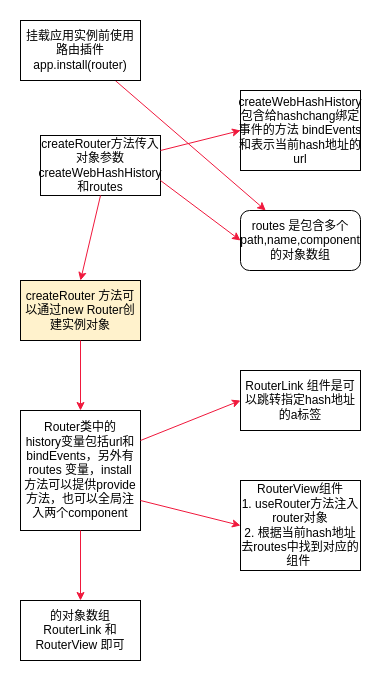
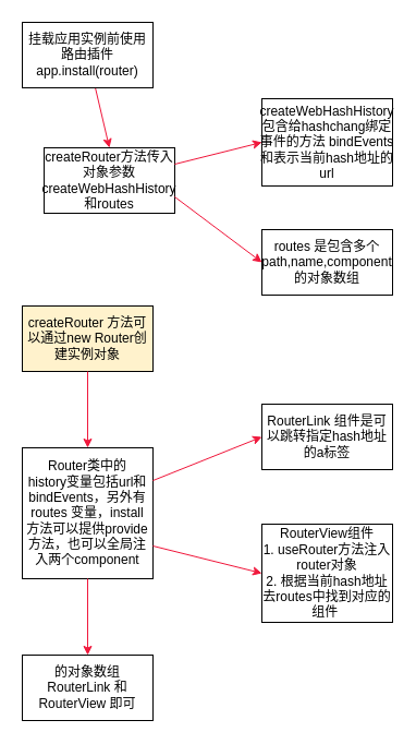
  <mxCell id="0" />
  <mxCell id="1" parent="0" />
- <mxCell id="2" style="edgeStyle=none;html=1;strokeColor=#F0183C;" edge="1" parent="1" source="3" target="6"><mxGeometry relative="1" as="geometry" /></mxCell>
+ <mxCell id="2" style="edgeStyle=none;html=1;entryX=0.5;entryY=0;entryDx=0;entryDy=0;strokeColor=#F0183C;" edge="1" parent="1" source="3" target="4"><mxGeometry relative="1" as="geometry" /></mxCell>
  <mxCell id="3" value="挂载应用实例前使用路由插件app.install(router)" style="rounded=0;whiteSpace=wrap;html=1;" parent="1" vertex="1"><mxGeometry x="20" y="20" width="120" height="60" as="geometry" /></mxCell>
  <mxCell id="4" value="createRouter方法传入对象参数&lt;br&gt;createWebHashHistory 和routes" style="rounded=0;whiteSpace=wrap;html=1;" vertex="1" parent="1"><mxGeometry x="40" y="135" width="120" height="60" as="geometry" /></mxCell>
  <mxCell id="5" value="createWebHashHistory包含给hashchang绑定事件的方法 bindEvents和表示当前hash地址的url" style="rounded=0;whiteSpace=wrap;html=1;" vertex="1" parent="1"><mxGeometry x="240" y="90" width="120" height="80" as="geometry" /></mxCell>
- <mxCell id="6" value="routes 是包含多个 path,name,component 的对象数组" style="whiteSpace=wrap;html=1;rounded=1;" vertex="1" parent="1"><mxGeometry x="240" y="210" width="120" height="60" as="geometry" /></mxCell>
+ <mxCell id="6" value="routes 是包含多个 path,name,component 的对象数组" style="rounded=0;whiteSpace=wrap;html=1;" vertex="1" parent="1"><mxGeometry x="240" y="210" width="120" height="60" as="geometry" /></mxCell>
  <mxCell id="7" value="createRouter 方法可以通过new Router创建实例对象" style="rounded=0;whiteSpace=wrap;html=1;fillColor=#fff2cc;" vertex="1" parent="1"><mxGeometry x="20" y="280" width="120" height="60" as="geometry" /></mxCell>
  <mxCell id="8" value="Router类中的&lt;br&gt;history变量包括url和 bindEvents，另外有 routes 变量，install 方法可以提供provide 方法，也可以全局注入两个component" style="rounded=0;whiteSpace=wrap;html=1;" vertex="1" parent="1"><mxGeometry x="20" y="410" width="120" height="120" as="geometry" /></mxCell>
  <mxCell id="9" value="RouterLink 组件是可以跳转指定hash地址的a标签" style="rounded=0;whiteSpace=wrap;html=1;" vertex="1" parent="1"><mxGeometry x="240" y="370" width="120" height="60" as="geometry" /></mxCell>
  <mxCell id="10" value="RouterView组件&lt;br&gt;1. useRouter方法注入router对象&lt;br&gt;2. 根据当前hash地址去routes中找到对应的组件&amp;nbsp;" style="rounded=0;whiteSpace=wrap;html=1;" vertex="1" parent="1"><mxGeometry x="240" y="480" width="120" height="90" as="geometry" /></mxCell>
  <mxCell id="11" value="的对象数组 RouterLink 和 RouterView 即可" style="rounded=0;whiteSpace=wrap;html=1;" vertex="1" parent="1"><mxGeometry x="20" y="600" width="120" height="60" as="geometry" /></mxCell>
- <mxCell id="12" style="edgeStyle=none;html=1;entryX=0.5;entryY=0;entryDx=0;entryDy=0;strokeColor=#F0183C;exitX=0.5;exitY=1;exitDx=0;exitDy=0;" edge="1" parent="1" source="4" target="7"><mxGeometry relative="1" as="geometry"><mxPoint x="100" y="100" as="sourcePoint" /><mxPoint x="100" y="170" as="targetPoint" /></mxGeometry></mxCell>
  <mxCell id="13" style="edgeStyle=none;html=1;entryX=0;entryY=0.5;entryDx=0;entryDy=0;strokeColor=#F0183C;exitX=1;exitY=0.25;exitDx=0;exitDy=0;" edge="1" parent="1" source="4" target="5"><mxGeometry relative="1" as="geometry"><mxPoint x="110" y="110" as="sourcePoint" /><mxPoint x="110" y="180" as="targetPoint" /></mxGeometry></mxCell>
  <mxCell id="14" style="edgeStyle=none;html=1;entryX=0;entryY=0.5;entryDx=0;entryDy=0;strokeColor=#F0183C;exitX=1;exitY=0.75;exitDx=0;exitDy=0;" edge="1" parent="1" source="4" target="6"><mxGeometry relative="1" as="geometry"><mxPoint x="120" y="120" as="sourcePoint" /><mxPoint x="120" y="190" as="targetPoint" /></mxGeometry></mxCell>
  <mxCell id="15" style="edgeStyle=none;html=1;strokeColor=#F0183C;exitX=0.5;exitY=1;exitDx=0;exitDy=0;entryX=0.5;entryY=0;entryDx=0;entryDy=0;" edge="1" parent="1" source="7" target="8"><mxGeometry relative="1" as="geometry"><mxPoint x="130" y="130" as="sourcePoint" /><mxPoint x="80" y="400" as="targetPoint" /></mxGeometry></mxCell>
  <mxCell id="16" style="edgeStyle=none;html=1;strokeColor=#F0183C;entryX=0.5;entryY=0;entryDx=0;entryDy=0;exitX=0.5;exitY=1;exitDx=0;exitDy=0;" edge="1" parent="1" source="8" target="11"><mxGeometry relative="1" as="geometry"><mxPoint x="180" y="350" as="sourcePoint" /><mxPoint x="160" y="440" as="targetPoint" /></mxGeometry></mxCell>
  <mxCell id="17" style="edgeStyle=none;html=1;strokeColor=#F0183C;exitX=1;exitY=0.25;exitDx=0;exitDy=0;entryX=0;entryY=0.5;entryDx=0;entryDy=0;" edge="1" parent="1" source="8" target="9"><mxGeometry relative="1" as="geometry"><mxPoint x="90" y="350" as="sourcePoint" /><mxPoint x="90" y="420" as="targetPoint" /></mxGeometry></mxCell>
  <mxCell id="18" style="edgeStyle=none;html=1;strokeColor=#F0183C;exitX=1;exitY=0.75;exitDx=0;exitDy=0;entryX=0;entryY=0.5;entryDx=0;entryDy=0;" edge="1" parent="1" source="8" target="10"><mxGeometry relative="1" as="geometry"><mxPoint x="150" y="450" as="sourcePoint" /><mxPoint x="250" y="410" as="targetPoint" /></mxGeometry></mxCell>
